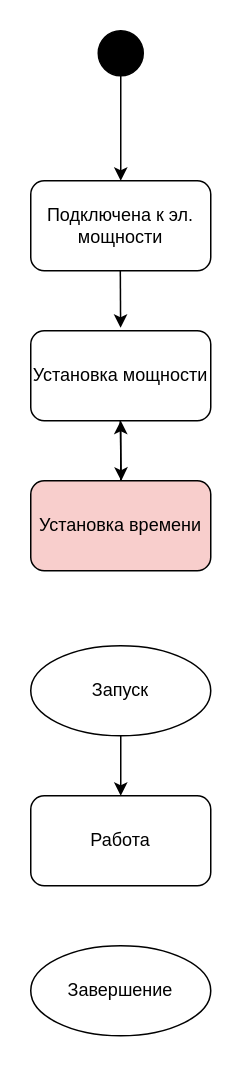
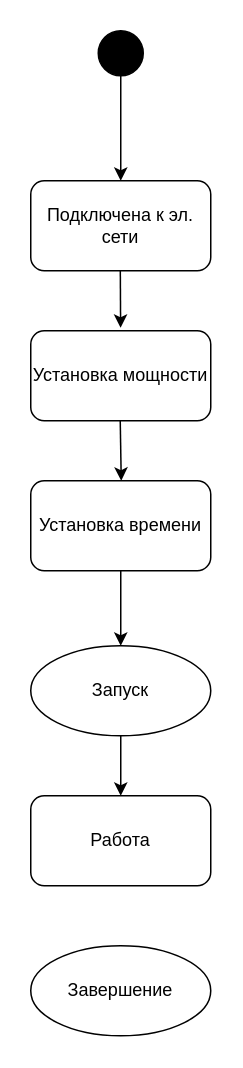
  <mxCell id="0" />
  <mxCell id="1" parent="0" />
  <mxCell id="2" value="" style="ellipse;whiteSpace=wrap;html=1;aspect=fixed;strokeColor=default;fillColor=#000000;" vertex="1" parent="1"><mxGeometry x="65" y="20" width="30" height="30" as="geometry" /></mxCell>
- <mxCell id="3" value="Подключена к эл. мощности" style="rounded=1;whiteSpace=wrap;html=1;" vertex="1" parent="1"><mxGeometry x="20" y="120" width="120" height="60" as="geometry" /></mxCell>
+ <mxCell id="3" value="Подключена к эл. сети" style="rounded=1;whiteSpace=wrap;html=1;" vertex="1" parent="1"><mxGeometry x="20" y="120" width="120" height="60" as="geometry" /></mxCell>
  <mxCell id="4" value="" style="endArrow=classic;html=1;rounded=0;entryX=0.5;entryY=0;entryDx=0;entryDy=0;exitX=0.5;exitY=1;exitDx=0;exitDy=0;" edge="1" parent="1" source="2" target="3"><mxGeometry width="50" height="50" relative="1" as="geometry"><mxPoint x="85" y="50" as="sourcePoint" /><mxPoint x="135" y="0" as="targetPoint" /></mxGeometry></mxCell>
  <mxCell id="5" value="Установка мощности" style="rounded=1;whiteSpace=wrap;html=1;" vertex="1" parent="1"><mxGeometry x="20" y="220" width="120" height="60" as="geometry" /></mxCell>
  <mxCell id="6" value="" style="endArrow=classic;html=1;rounded=0;entryX=0.46;entryY=-0.033;entryDx=0;entryDy=0;entryPerimeter=0;" edge="1" parent="1"><mxGeometry width="50" height="50" relative="1" as="geometry"><mxPoint x="79.71" y="180" as="sourcePoint" /><mxPoint x="79.91" y="218.02" as="targetPoint" /></mxGeometry></mxCell>
- <mxCell id="7" value="" style="edgeStyle=orthogonalEdgeStyle;rounded=0;orthogonalLoop=1;jettySize=auto;html=1;" edge="1" parent="1" source="8" target="5"><mxGeometry relative="1" as="geometry" /></mxCell>
- <mxCell id="8" value="Установка времени" style="rounded=1;whiteSpace=wrap;html=1;fillColor=#f8cecc;" vertex="1" parent="1"><mxGeometry x="20" y="320" width="120" height="60" as="geometry" /></mxCell>
+ <mxCell id="7" value="" style="edgeStyle=orthogonalEdgeStyle;rounded=0;orthogonalLoop=1;jettySize=auto;html=1;" edge="1" parent="1" source="8" target="10"><mxGeometry relative="1" as="geometry" /></mxCell>
+ <mxCell id="8" value="Установка времени" style="rounded=1;whiteSpace=wrap;html=1;" vertex="1" parent="1"><mxGeometry x="20" y="320" width="120" height="60" as="geometry" /></mxCell>
  <mxCell id="9" value="" style="endArrow=classic;html=1;rounded=0;entryX=0.464;entryY=0;entryDx=0;entryDy=0;entryPerimeter=0;" edge="1" parent="1"><mxGeometry width="50" height="50" relative="1" as="geometry"><mxPoint x="79.66" y="280" as="sourcePoint" /><mxPoint x="80.34" y="320" as="targetPoint" /></mxGeometry></mxCell>
  <mxCell id="10" value="Запуск" style="ellipse;whiteSpace=wrap;html=1;" vertex="1" parent="1"><mxGeometry x="20" y="430" width="120" height="60" as="geometry" /></mxCell>
  <mxCell id="11" value="Работа" style="rounded=1;whiteSpace=wrap;html=1;" vertex="1" parent="1"><mxGeometry x="20" y="530" width="120" height="60" as="geometry" /></mxCell>
  <mxCell id="12" value="" style="endArrow=classic;html=1;rounded=0;exitX=0.5;exitY=1;exitDx=0;exitDy=0;" edge="1" parent="1" source="10"><mxGeometry width="50" height="50" relative="1" as="geometry"><mxPoint x="75" y="480" as="sourcePoint" /><mxPoint x="80" y="530" as="targetPoint" /></mxGeometry></mxCell>
  <mxCell id="13" value="Завершение" style="ellipse;whiteSpace=wrap;html=1;" vertex="1" parent="1"><mxGeometry x="20" y="630" width="120" height="60" as="geometry" /></mxCell>
